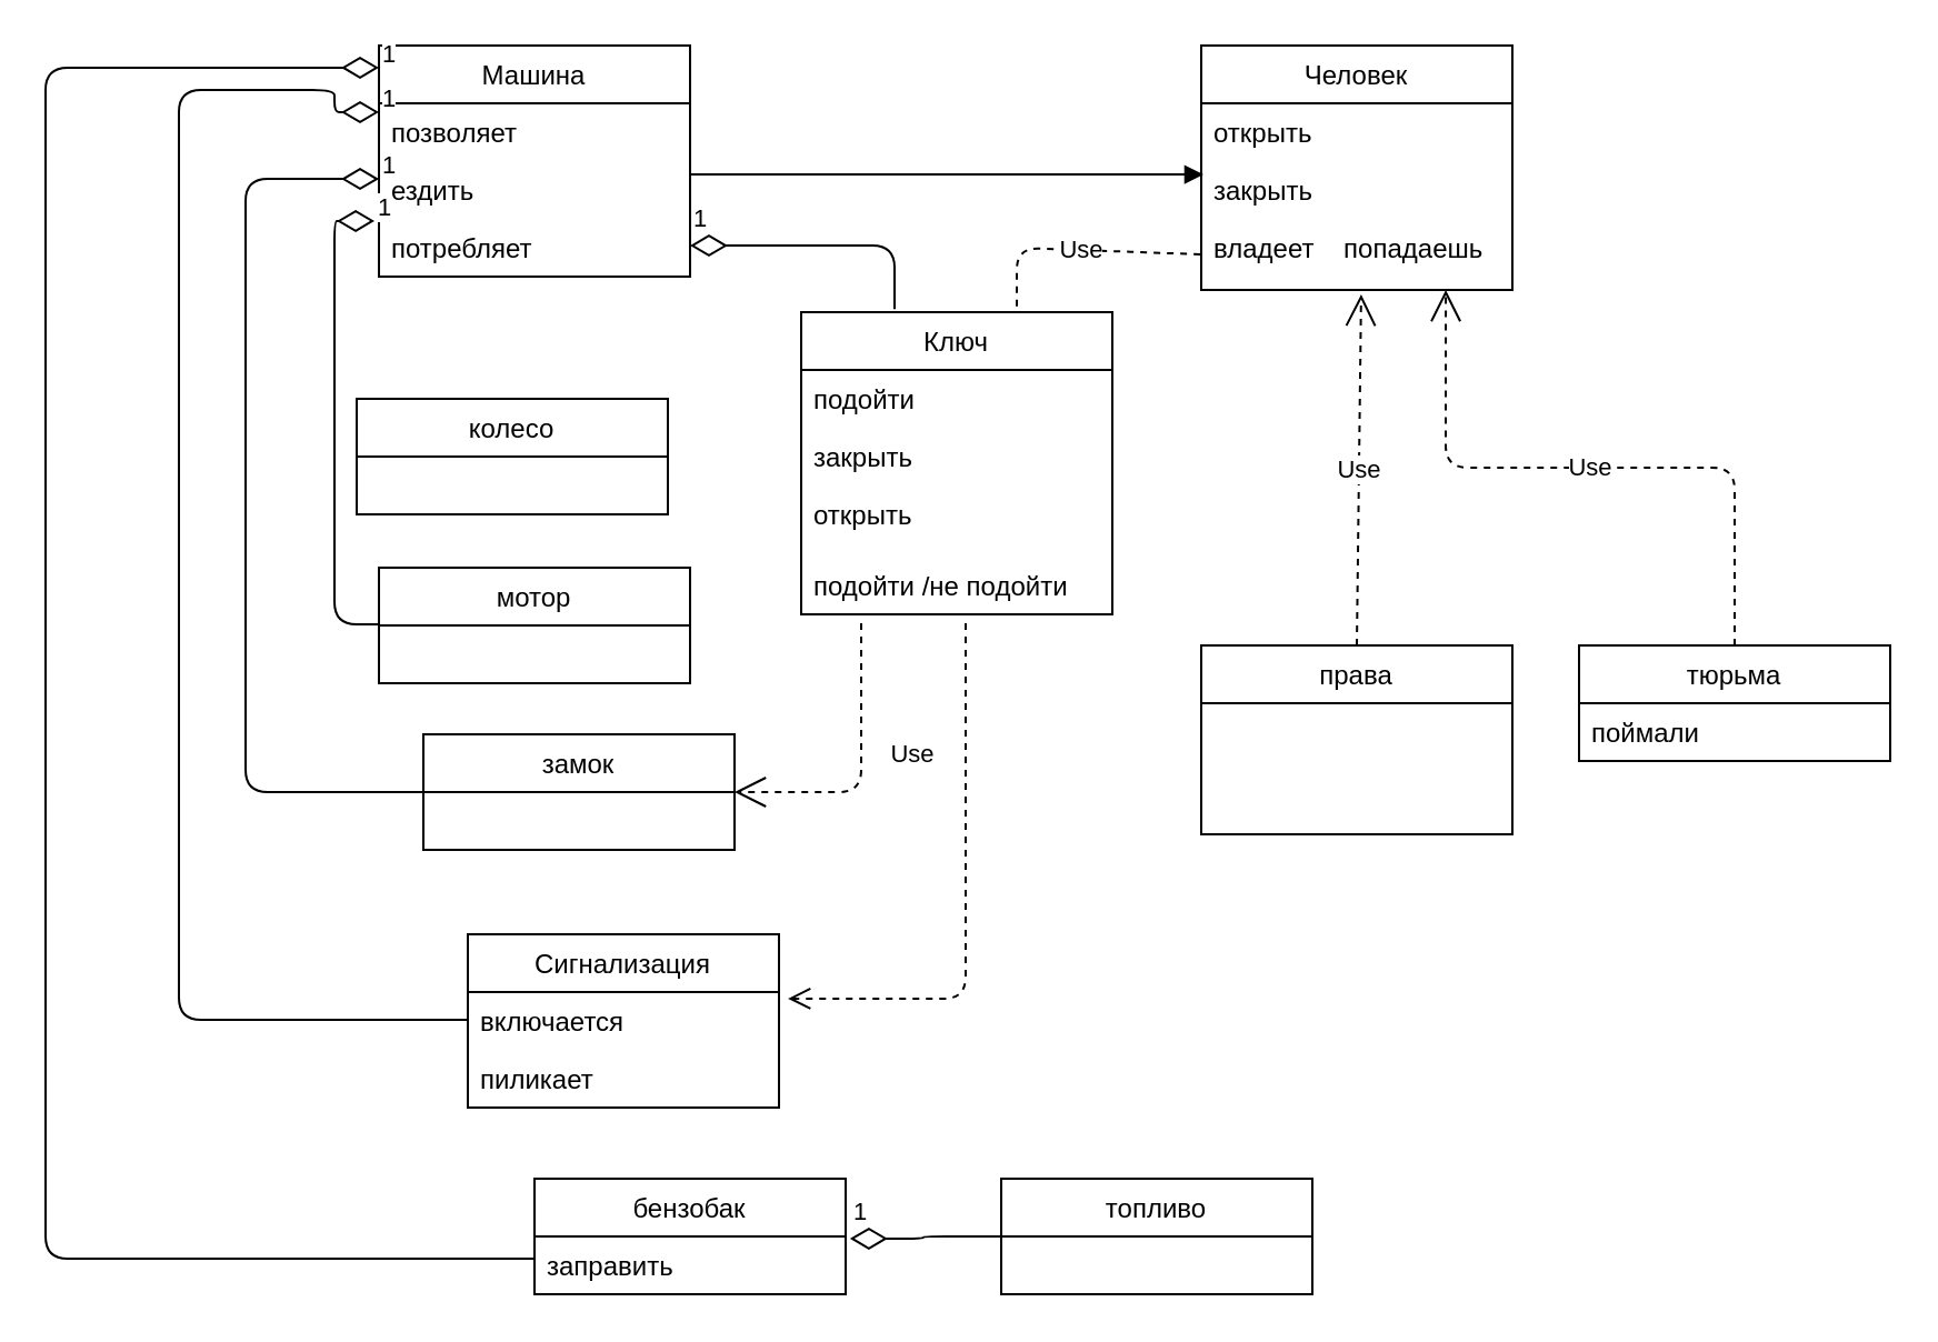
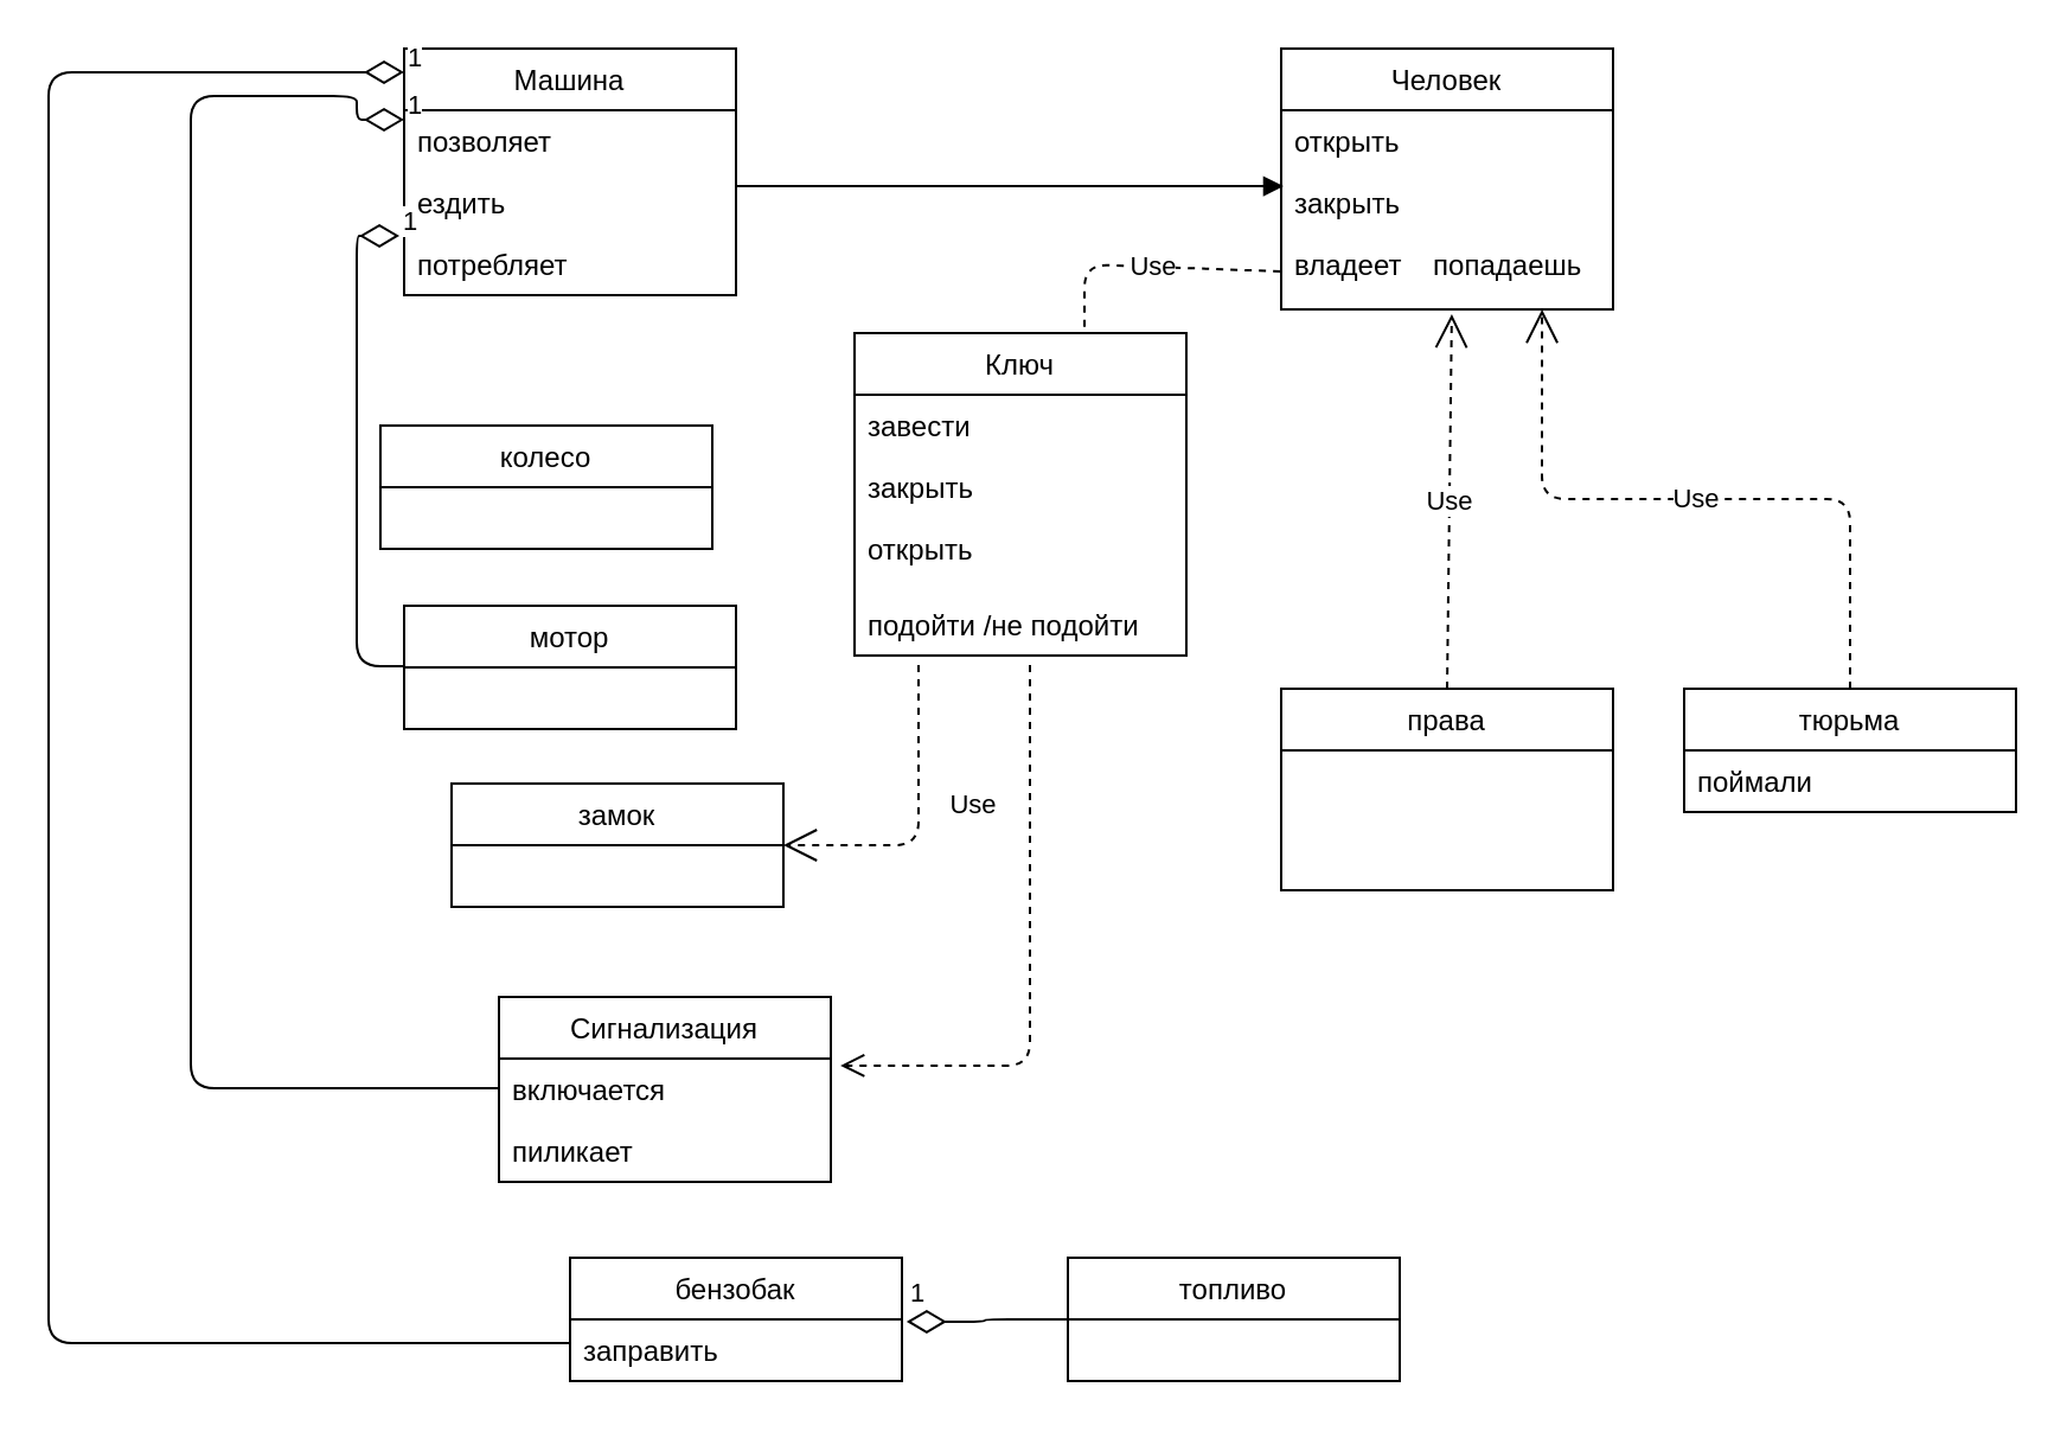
  <mxCell id="0" />
  <mxCell id="1" parent="0" />
  <mxCell id="2" value="права" style="swimlane;fontStyle=0;childLayout=stackLayout;horizontal=1;startSize=26;fillColor=none;horizontalStack=0;resizeParent=1;resizeParentMax=0;resizeLast=0;collapsible=1;marginBottom=0;" vertex="1" parent="1"><mxGeometry x="540" y="290" width="140" height="85" as="geometry" /></mxCell>
  <mxCell id="3" value="Машина" style="swimlane;fontStyle=0;childLayout=stackLayout;horizontal=1;startSize=26;fillColor=none;horizontalStack=0;resizeParent=1;resizeParentMax=0;resizeLast=0;collapsible=1;marginBottom=0;" vertex="1" parent="1"><mxGeometry x="170" y="20" width="140" height="104" as="geometry" /></mxCell>
  <mxCell id="4" value="позволяет" style="text;strokeColor=none;fillColor=none;align=left;verticalAlign=top;spacingLeft=4;spacingRight=4;overflow=hidden;rotatable=0;points=[[0,0.5],[1,0.5]];portConstraint=eastwest;" vertex="1" parent="3"><mxGeometry y="26" width="140" height="26" as="geometry" /></mxCell>
  <mxCell id="5" value="ездить" style="text;strokeColor=none;fillColor=none;align=left;verticalAlign=top;spacingLeft=4;spacingRight=4;overflow=hidden;rotatable=0;points=[[0,0.5],[1,0.5]];portConstraint=eastwest;" vertex="1" parent="3"><mxGeometry y="52" width="140" height="26" as="geometry" /></mxCell>
  <mxCell id="6" value="потребляет" style="text;strokeColor=none;fillColor=none;align=left;verticalAlign=top;spacingLeft=4;spacingRight=4;overflow=hidden;rotatable=0;points=[[0,0.5],[1,0.5]];portConstraint=eastwest;" vertex="1" parent="3"><mxGeometry y="78" width="140" height="26" as="geometry" /></mxCell>
  <mxCell id="7" value="" style="html=1;verticalAlign=bottom;endArrow=block;entryX=0.007;entryY=0.231;entryDx=0;entryDy=0;entryPerimeter=0;endFill=1;" edge="1" parent="1" target="41"><mxGeometry width="80" relative="1" as="geometry"><mxPoint x="310" y="78" as="sourcePoint" /><mxPoint x="350" y="80" as="targetPoint" /></mxGeometry></mxCell>
  <mxCell id="8" value="Use" style="endArrow=open;endSize=12;dashed=1;html=1;exitX=0.5;exitY=0;exitDx=0;exitDy=0;entryX=0.786;entryY=1;entryDx=0;entryDy=0;entryPerimeter=0;" edge="1" parent="1" source="11" target="42"><mxGeometry width="160" relative="1" as="geometry"><mxPoint x="420" y="150" as="sourcePoint" /><mxPoint x="580" y="150" as="targetPoint" /><Array as="points"><mxPoint x="780" y="210" /><mxPoint x="650" y="210" /></Array></mxGeometry></mxCell>
  <mxCell id="9" value="Use" style="endArrow=open;endSize=12;dashed=1;html=1;exitX=0.5;exitY=0;exitDx=0;exitDy=0;entryX=0.514;entryY=1.063;entryDx=0;entryDy=0;entryPerimeter=0;" edge="1" parent="1" source="2" target="42"><mxGeometry width="160" relative="1" as="geometry"><mxPoint x="610" y="280" as="sourcePoint" /><mxPoint x="611" y="140" as="targetPoint" /></mxGeometry></mxCell>
- <mxCell id="10" value="1" style="endArrow=none;html=1;endSize=12;startArrow=diamondThin;startSize=14;startFill=0;edgeStyle=orthogonalEdgeStyle;align=left;verticalAlign=bottom;entryX=0.3;entryY=-0.01;entryDx=0;entryDy=0;entryPerimeter=0;exitX=1;exitY=0.462;exitDx=0;exitDy=0;exitPerimeter=0;endFill=0;" edge="1" parent="1" source="6" target="31"><mxGeometry x="-1" y="3" relative="1" as="geometry"><mxPoint x="320" y="110" as="sourcePoint" /><mxPoint x="430" y="110" as="targetPoint" /></mxGeometry></mxCell>
  <mxCell id="11" value="тюрьма" style="swimlane;fontStyle=0;childLayout=stackLayout;horizontal=1;startSize=26;fillColor=none;horizontalStack=0;resizeParent=1;resizeParentMax=0;resizeLast=0;collapsible=1;marginBottom=0;" vertex="1" parent="1"><mxGeometry x="710" y="290" width="140" height="52" as="geometry" /></mxCell>
  <mxCell id="12" value="поймали" style="text;strokeColor=none;fillColor=none;align=left;verticalAlign=top;spacingLeft=4;spacingRight=4;overflow=hidden;rotatable=0;points=[[0,0.5],[1,0.5]];portConstraint=eastwest;" vertex="1" parent="11"><mxGeometry y="26" width="140" height="26" as="geometry" /></mxCell>
  <mxCell id="13" value="колесо" style="swimlane;fontStyle=0;childLayout=stackLayout;horizontal=1;startSize=26;fillColor=none;horizontalStack=0;resizeParent=1;resizeParentMax=0;resizeLast=0;collapsible=1;marginBottom=0;" vertex="1" parent="1"><mxGeometry x="160" y="179" width="140" height="52" as="geometry" /></mxCell>
  <mxCell id="14" value="   &#10;" style="text;strokeColor=none;fillColor=none;align=left;verticalAlign=top;spacingLeft=4;spacingRight=4;overflow=hidden;rotatable=0;points=[[0,0.5],[1,0.5]];portConstraint=eastwest;" vertex="1" parent="13"><mxGeometry y="26" width="140" height="26" as="geometry" /></mxCell>
  <mxCell id="15" value="замок" style="swimlane;fontStyle=0;childLayout=stackLayout;horizontal=1;startSize=26;fillColor=none;horizontalStack=0;resizeParent=1;resizeParentMax=0;resizeLast=0;collapsible=1;marginBottom=0;" vertex="1" parent="1"><mxGeometry x="190" y="330" width="140" height="52" as="geometry" /></mxCell>
  <mxCell id="16" value="   &#10;" style="text;strokeColor=none;fillColor=none;align=left;verticalAlign=top;spacingLeft=4;spacingRight=4;overflow=hidden;rotatable=0;points=[[0,0.5],[1,0.5]];portConstraint=eastwest;" vertex="1" parent="15"><mxGeometry y="26" width="140" height="26" as="geometry" /></mxCell>
  <mxCell id="17" value="Сигнализация" style="swimlane;fontStyle=0;childLayout=stackLayout;horizontal=1;startSize=26;fillColor=none;horizontalStack=0;resizeParent=1;resizeParentMax=0;resizeLast=0;collapsible=1;marginBottom=0;" vertex="1" parent="1"><mxGeometry x="210" y="420" width="140" height="78" as="geometry" /></mxCell>
  <mxCell id="18" value="включается" style="text;strokeColor=none;fillColor=none;align=left;verticalAlign=top;spacingLeft=4;spacingRight=4;overflow=hidden;rotatable=0;points=[[0,0.5],[1,0.5]];portConstraint=eastwest;" vertex="1" parent="17"><mxGeometry y="26" width="140" height="26" as="geometry" /></mxCell>
  <mxCell id="19" value="пиликает" style="text;strokeColor=none;fillColor=none;align=left;verticalAlign=top;spacingLeft=4;spacingRight=4;overflow=hidden;rotatable=0;points=[[0,0.5],[1,0.5]];portConstraint=eastwest;" vertex="1" parent="17"><mxGeometry y="52" width="140" height="26" as="geometry" /></mxCell>
  <mxCell id="20" value="бензобак" style="swimlane;fontStyle=0;childLayout=stackLayout;horizontal=1;startSize=26;fillColor=none;horizontalStack=0;resizeParent=1;resizeParentMax=0;resizeLast=0;collapsible=1;marginBottom=0;" vertex="1" parent="1"><mxGeometry x="240" y="530" width="140" height="52" as="geometry" /></mxCell>
  <mxCell id="21" value="1" style="endArrow=none;html=1;endSize=12;startArrow=diamondThin;startSize=14;startFill=0;edgeStyle=orthogonalEdgeStyle;align=left;verticalAlign=bottom;exitX=1.014;exitY=0.038;exitDx=0;exitDy=0;exitPerimeter=0;endFill=0;" edge="1" parent="20" source="22"><mxGeometry x="-1" y="3" relative="1" as="geometry"><mxPoint x="50" y="26" as="sourcePoint" /><mxPoint x="210" y="26" as="targetPoint" /><Array as="points"><mxPoint x="175" y="26" /></Array></mxGeometry></mxCell>
  <mxCell id="22" value="заправить" style="text;strokeColor=none;fillColor=none;align=left;verticalAlign=top;spacingLeft=4;spacingRight=4;overflow=hidden;rotatable=0;points=[[0,0.5],[1,0.5]];portConstraint=eastwest;" vertex="1" parent="20"><mxGeometry y="26" width="140" height="26" as="geometry" /></mxCell>
  <mxCell id="23" value="мотор" style="swimlane;fontStyle=0;childLayout=stackLayout;horizontal=1;startSize=26;fillColor=none;horizontalStack=0;resizeParent=1;resizeParentMax=0;resizeLast=0;collapsible=1;marginBottom=0;" vertex="1" parent="1"><mxGeometry x="170" y="255" width="140" height="52" as="geometry" /></mxCell>
  <mxCell id="24" value="   &#10;" style="text;strokeColor=none;fillColor=none;align=left;verticalAlign=top;spacingLeft=4;spacingRight=4;overflow=hidden;rotatable=0;points=[[0,0.5],[1,0.5]];portConstraint=eastwest;" vertex="1" parent="23"><mxGeometry y="26" width="140" height="26" as="geometry" /></mxCell>
  <mxCell id="25" value="1" style="endArrow=none;html=1;endSize=12;startArrow=diamondThin;startSize=14;startFill=0;edgeStyle=orthogonalEdgeStyle;align=left;verticalAlign=bottom;exitX=-0.014;exitY=0.038;exitDx=0;exitDy=0;exitPerimeter=0;endFill=0;" edge="1" parent="1" source="6"><mxGeometry x="-1" y="3" relative="1" as="geometry"><mxPoint x="10" y="280.5" as="sourcePoint" /><mxPoint x="170" y="280.5" as="targetPoint" /><Array as="points"><mxPoint x="150" y="99" /><mxPoint x="150" y="281" /></Array></mxGeometry></mxCell>
- <mxCell id="26" value="1" style="endArrow=none;html=1;endSize=12;startArrow=diamondThin;startSize=14;startFill=0;edgeStyle=orthogonalEdgeStyle;align=left;verticalAlign=bottom;entryX=0;entryY=0.5;entryDx=0;entryDy=0;endFill=0;exitX=0;exitY=0.308;exitDx=0;exitDy=0;exitPerimeter=0;" edge="1" parent="1" source="5" target="15"><mxGeometry x="-1" y="3" relative="1" as="geometry"><mxPoint x="160" y="80" as="sourcePoint" /><mxPoint x="110" y="355.5" as="targetPoint" /><Array as="points"><mxPoint x="110" y="80" /><mxPoint x="110" y="356" /></Array></mxGeometry></mxCell>
  <mxCell id="27" value="1" style="endArrow=none;html=1;endSize=12;startArrow=diamondThin;startSize=14;startFill=0;edgeStyle=orthogonalEdgeStyle;align=left;verticalAlign=bottom;exitX=0;exitY=0.154;exitDx=0;exitDy=0;exitPerimeter=0;endFill=0;" edge="1" parent="1" source="4"><mxGeometry x="-1" y="3" relative="1" as="geometry"><mxPoint x="90" y="40" as="sourcePoint" /><mxPoint x="210" y="458.5" as="targetPoint" /><Array as="points"><mxPoint x="150" y="50" /><mxPoint x="150" y="40" /><mxPoint x="80" y="40" /><mxPoint x="80" y="459" /></Array></mxGeometry></mxCell>
  <mxCell id="28" value="1" style="endArrow=none;html=1;endSize=12;startArrow=diamondThin;startSize=14;startFill=0;edgeStyle=orthogonalEdgeStyle;align=left;verticalAlign=bottom;exitX=0;exitY=0.096;exitDx=0;exitDy=0;exitPerimeter=0;endFill=0;" edge="1" parent="1" source="3"><mxGeometry x="-1" y="3" relative="1" as="geometry"><mxPoint x="130" y="30" as="sourcePoint" /><mxPoint x="240" y="566" as="targetPoint" /><Array as="points"><mxPoint x="20" y="30" /><mxPoint x="20" y="566" /></Array></mxGeometry></mxCell>
  <mxCell id="29" value="топливо" style="swimlane;fontStyle=0;childLayout=stackLayout;horizontal=1;startSize=26;fillColor=none;horizontalStack=0;resizeParent=1;resizeParentMax=0;resizeLast=0;collapsible=1;marginBottom=0;" vertex="1" parent="1"><mxGeometry x="450" y="530" width="140" height="52" as="geometry" /></mxCell>
  <mxCell id="30" value="   &#10;" style="text;strokeColor=none;fillColor=none;align=left;verticalAlign=top;spacingLeft=4;spacingRight=4;overflow=hidden;rotatable=0;points=[[0,0.5],[1,0.5]];portConstraint=eastwest;" vertex="1" parent="29"><mxGeometry y="26" width="140" height="26" as="geometry" /></mxCell>
  <mxCell id="31" value="Ключ" style="swimlane;fontStyle=0;childLayout=stackLayout;horizontal=1;startSize=26;fillColor=none;horizontalStack=0;resizeParent=1;resizeParentMax=0;resizeLast=0;collapsible=1;marginBottom=0;" vertex="1" parent="1"><mxGeometry x="360" y="140" width="140" height="136" as="geometry" /></mxCell>
- <mxCell id="32" value="подойти" style="text;strokeColor=none;fillColor=none;align=left;verticalAlign=top;spacingLeft=4;spacingRight=4;overflow=hidden;rotatable=0;points=[[0,0.5],[1,0.5]];portConstraint=eastwest;" vertex="1" parent="31"><mxGeometry y="26" width="140" height="26" as="geometry" /></mxCell>
+ <mxCell id="32" value="завести" style="text;strokeColor=none;fillColor=none;align=left;verticalAlign=top;spacingLeft=4;spacingRight=4;overflow=hidden;rotatable=0;points=[[0,0.5],[1,0.5]];portConstraint=eastwest;" vertex="1" parent="31"><mxGeometry y="26" width="140" height="26" as="geometry" /></mxCell>
  <mxCell id="33" value="закрыть" style="text;strokeColor=none;fillColor=none;align=left;verticalAlign=top;spacingLeft=4;spacingRight=4;overflow=hidden;rotatable=0;points=[[0,0.5],[1,0.5]];portConstraint=eastwest;" vertex="1" parent="31"><mxGeometry y="52" width="140" height="26" as="geometry" /></mxCell>
  <mxCell id="34" value="открыть" style="text;strokeColor=none;fillColor=none;align=left;verticalAlign=top;spacingLeft=4;spacingRight=4;overflow=hidden;rotatable=0;points=[[0,0.5],[1,0.5]];portConstraint=eastwest;" vertex="1" parent="31"><mxGeometry y="78" width="140" height="32" as="geometry" /></mxCell>
  <mxCell id="35" value="подойти /не подойти&#10;" style="text;strokeColor=none;fillColor=none;align=left;verticalAlign=top;spacingLeft=4;spacingRight=4;overflow=hidden;rotatable=0;points=[[0,0.5],[1,0.5]];portConstraint=eastwest;" vertex="1" parent="31"><mxGeometry y="110" width="140" height="26" as="geometry" /></mxCell>
  <mxCell id="36" value="Use" style="endArrow=none;endSize=12;dashed=1;html=1;exitX=0.693;exitY=-0.019;exitDx=0;exitDy=0;exitPerimeter=0;entryX=0;entryY=0.5;entryDx=0;entryDy=0;" edge="1" parent="1" source="31" target="42"><mxGeometry width="160" relative="1" as="geometry"><mxPoint x="360" y="220" as="sourcePoint" /><mxPoint x="520" y="220" as="targetPoint" /><Array as="points"><mxPoint x="457" y="111" /></Array></mxGeometry></mxCell>
  <mxCell id="37" value="Use" style="endArrow=open;endSize=12;dashed=1;html=1;entryX=1;entryY=0.5;entryDx=0;entryDy=0;" edge="1" parent="1" target="15"><mxGeometry x="-0.114" y="23" width="160" relative="1" as="geometry"><mxPoint x="387" y="280" as="sourcePoint" /><mxPoint x="520" y="220" as="targetPoint" /><Array as="points"><mxPoint x="387" y="356" /></Array><mxPoint as="offset" /></mxGeometry></mxCell>
  <mxCell id="38" value="" style="html=1;verticalAlign=bottom;endArrow=open;dashed=1;endSize=8;entryX=1.029;entryY=0.115;entryDx=0;entryDy=0;entryPerimeter=0;" edge="1" parent="1" target="18"><mxGeometry relative="1" as="geometry"><mxPoint x="434" y="280" as="sourcePoint" /><mxPoint x="400" y="260" as="targetPoint" /><Array as="points"><mxPoint x="434" y="449" /></Array></mxGeometry></mxCell>
  <mxCell id="39" value="Человек" style="swimlane;fontStyle=0;childLayout=stackLayout;horizontal=1;startSize=26;fillColor=none;horizontalStack=0;resizeParent=1;resizeParentMax=0;resizeLast=0;collapsible=1;marginBottom=0;" vertex="1" parent="1"><mxGeometry x="540" y="20" width="140" height="110" as="geometry" /></mxCell>
  <mxCell id="40" value="открыть" style="text;strokeColor=none;fillColor=none;align=left;verticalAlign=top;spacingLeft=4;spacingRight=4;overflow=hidden;rotatable=0;points=[[0,0.5],[1,0.5]];portConstraint=eastwest;" vertex="1" parent="39"><mxGeometry y="26" width="140" height="26" as="geometry" /></mxCell>
  <mxCell id="41" value="закрыть" style="text;strokeColor=none;fillColor=none;align=left;verticalAlign=top;spacingLeft=4;spacingRight=4;overflow=hidden;rotatable=0;points=[[0,0.5],[1,0.5]];portConstraint=eastwest;" vertex="1" parent="39"><mxGeometry y="52" width="140" height="26" as="geometry" /></mxCell>
  <mxCell id="42" value="владеет    попадаешь" style="text;strokeColor=none;fillColor=none;align=left;verticalAlign=top;spacingLeft=4;spacingRight=4;overflow=hidden;rotatable=0;points=[[0,0.5],[1,0.5]];portConstraint=eastwest;" vertex="1" parent="39"><mxGeometry y="78" width="140" height="32" as="geometry" /></mxCell>
